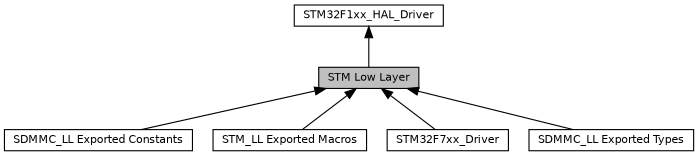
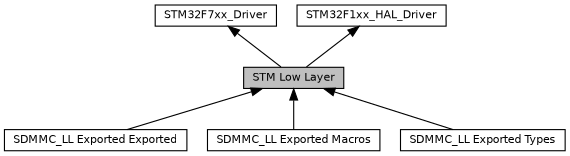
  digraph {
    fontname="DejaVu Sans"
    rankdir=TB
    node [color=black fillcolor=white fontname="DejaVu Sans" fontsize=10 shape=record style=filled]
    edge [dir=back fontname="DejaVu Sans" fontsize=10 labelfontname=Helvetica labelfontsize=10 shape=plaintext style=solid]
-   n1 [height=0.2 label="SDMMC_LL Exported Constants" width=0.4]
-   n2 [height=0.2 label="STM_LL Exported Macros" width=0.4]
+   n1 [height=0.2 label="SDMMC_LL Exported Exported" width=0.4]
+   n2 [height=0.2 label="SDMMC_LL Exported Macros" width=0.4]
    n3 [height=0.2 label=STM32F7xx_Driver width=0.4]
    n4 [fillcolor=grey75 fontcolor=black height=0.2 label="STM Low Layer" width=0.4]
    n5 [height=0.2 label="SDMMC_LL Exported Types" width=0.4]
    n6 [height=0.2 label=STM32F1xx_HAL_Driver width=0.4]
-   n4 -> n3
+   n3 -> n4
    n4 -> n1
    n4 -> n2
    n4 -> n5
    n6 -> n4
  }
